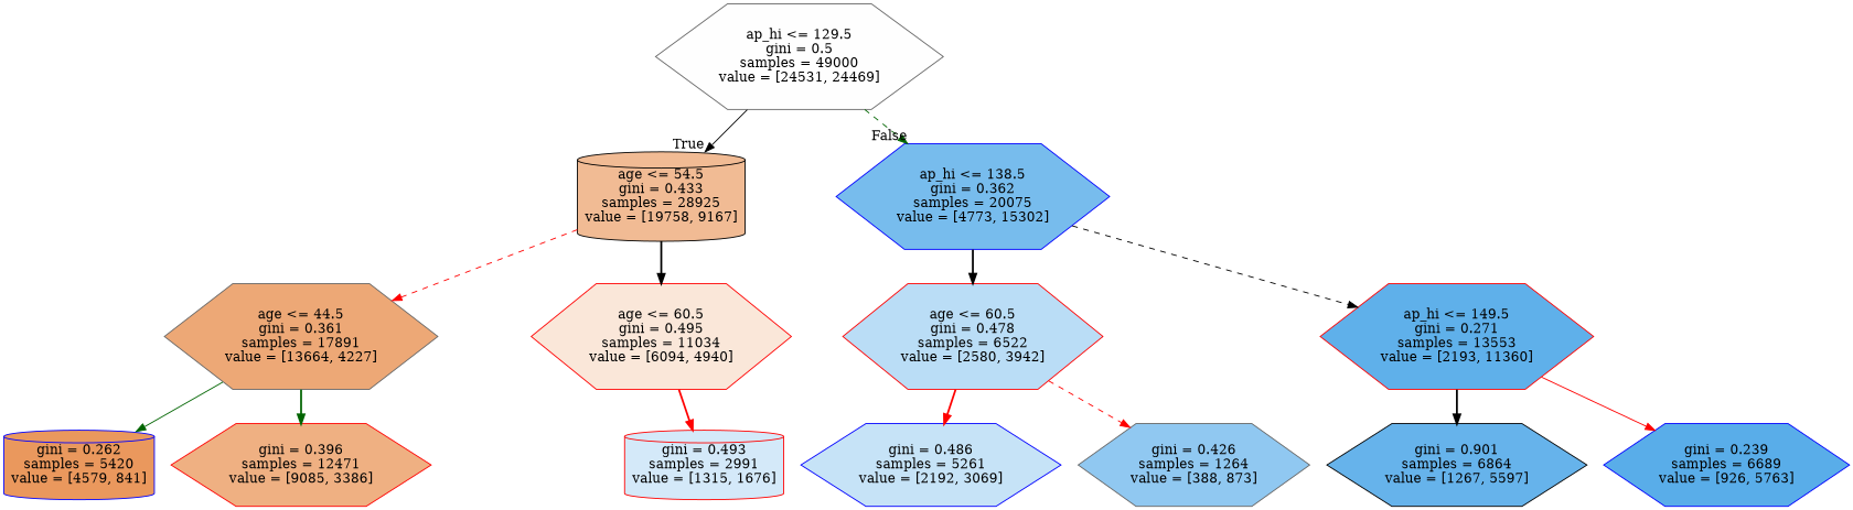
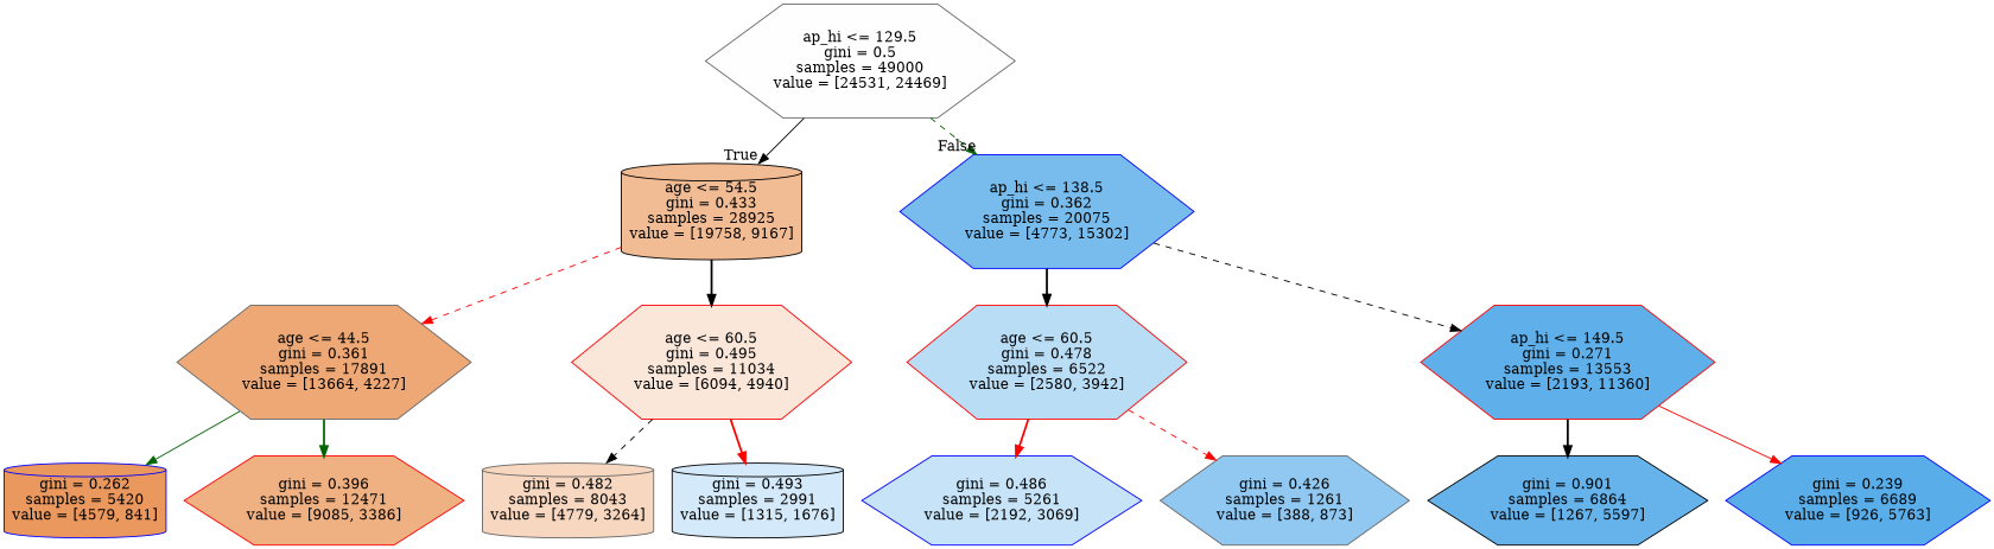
  digraph {
    node [color=red shape=hexagon style=filled]
    edge [color=black style=bold]
    n1 [color=gray40 fillcolor="#e5813901" label="ap_hi <= 129.5\ngini = 0.5\nsamples = 49000\nvalue = [24531, 24469]"]
    n2 [color=black fillcolor="#e5813989" label="age <= 54.5\ngini = 0.433\nsamples = 28925\nvalue = [19758, 9167]" shape=cylinder]
    n3 [color=blue fillcolor="#399de5af" label="ap_hi <= 138.5\ngini = 0.362\nsamples = 20075\nvalue = [4773, 15302]"]
    n4 [color=gray40 fillcolor="#e58139b0" label="age <= 44.5\ngini = 0.361\nsamples = 17891\nvalue = [13664, 4227]"]
    n5 [fillcolor="#e5813930" label="age <= 60.5\ngini = 0.495\nsamples = 11034\nvalue = [6094, 4940]"]
    n6 [fillcolor="#399de558" label="age <= 60.5\ngini = 0.478\nsamples = 6522\nvalue = [2580, 3942]"]
    n7 [fillcolor="#399de5ce" label="ap_hi <= 149.5\ngini = 0.271\nsamples = 13553\nvalue = [2193, 11360]"]
    n8 [color=blue fillcolor="#e58139d0" label="gini = 0.262\nsamples = 5420\nvalue = [4579, 841]" shape=cylinder]
    n9 [fillcolor="#e58139a0" label="gini = 0.396\nsamples = 12471\nvalue = [9085, 3386]"]
-   n11 [fillcolor="#399de537" label="gini = 0.493\nsamples = 2991\nvalue = [1315, 1676]" shape=cylinder]
+   n10 [color=gray40 fillcolor="#e5813951" label="gini = 0.482\nsamples = 8043\nvalue = [4779, 3264]" shape=cylinder]
+   n11 [color=black fillcolor="#399de537" label="gini = 0.493\nsamples = 2991\nvalue = [1315, 1676]" shape=cylinder]
    n12 [color=blue fillcolor="#399de549" label="gini = 0.486\nsamples = 5261\nvalue = [2192, 3069]"]
-   n13 [color=gray40 fillcolor="#399de58e" label="gini = 0.426\nsamples = 1264\nvalue = [388, 873]"]
+   n13 [color=gray40 fillcolor="#399de58e" label="gini = 0.426\nsamples = 1261\nvalue = [388, 873]"]
    n14 [color=black fillcolor="#399de5c5" label="gini = 0.901\nsamples = 6864\nvalue = [1267, 5597]"]
    n15 [color=blue fillcolor="#399de5d6" label="gini = 0.239\nsamples = 6689\nvalue = [926, 5763]"]
    n1 -> n2 [headlabel=True labelangle=45 labeldistance=2.5 style=solid]
    n1 -> n3 [color=darkgreen headlabel=False labelangle=-45 labeldistance=2.5 style=dashed]
    n2 -> n4 [color=red style=dashed]
    n2 -> n5
    n3 -> n6
    n3 -> n7 [style=dashed]
    n4 -> n8 [color=darkgreen style=solid]
    n4 -> n9 [color=darkgreen]
+   n5 -> n10 [style=dashed]
    n5 -> n11 [color=red]
    n6 -> n12 [color=red]
    n6 -> n13 [color=red style=dashed]
    n7 -> n14
    n7 -> n15 [color=red style=solid]
  }
